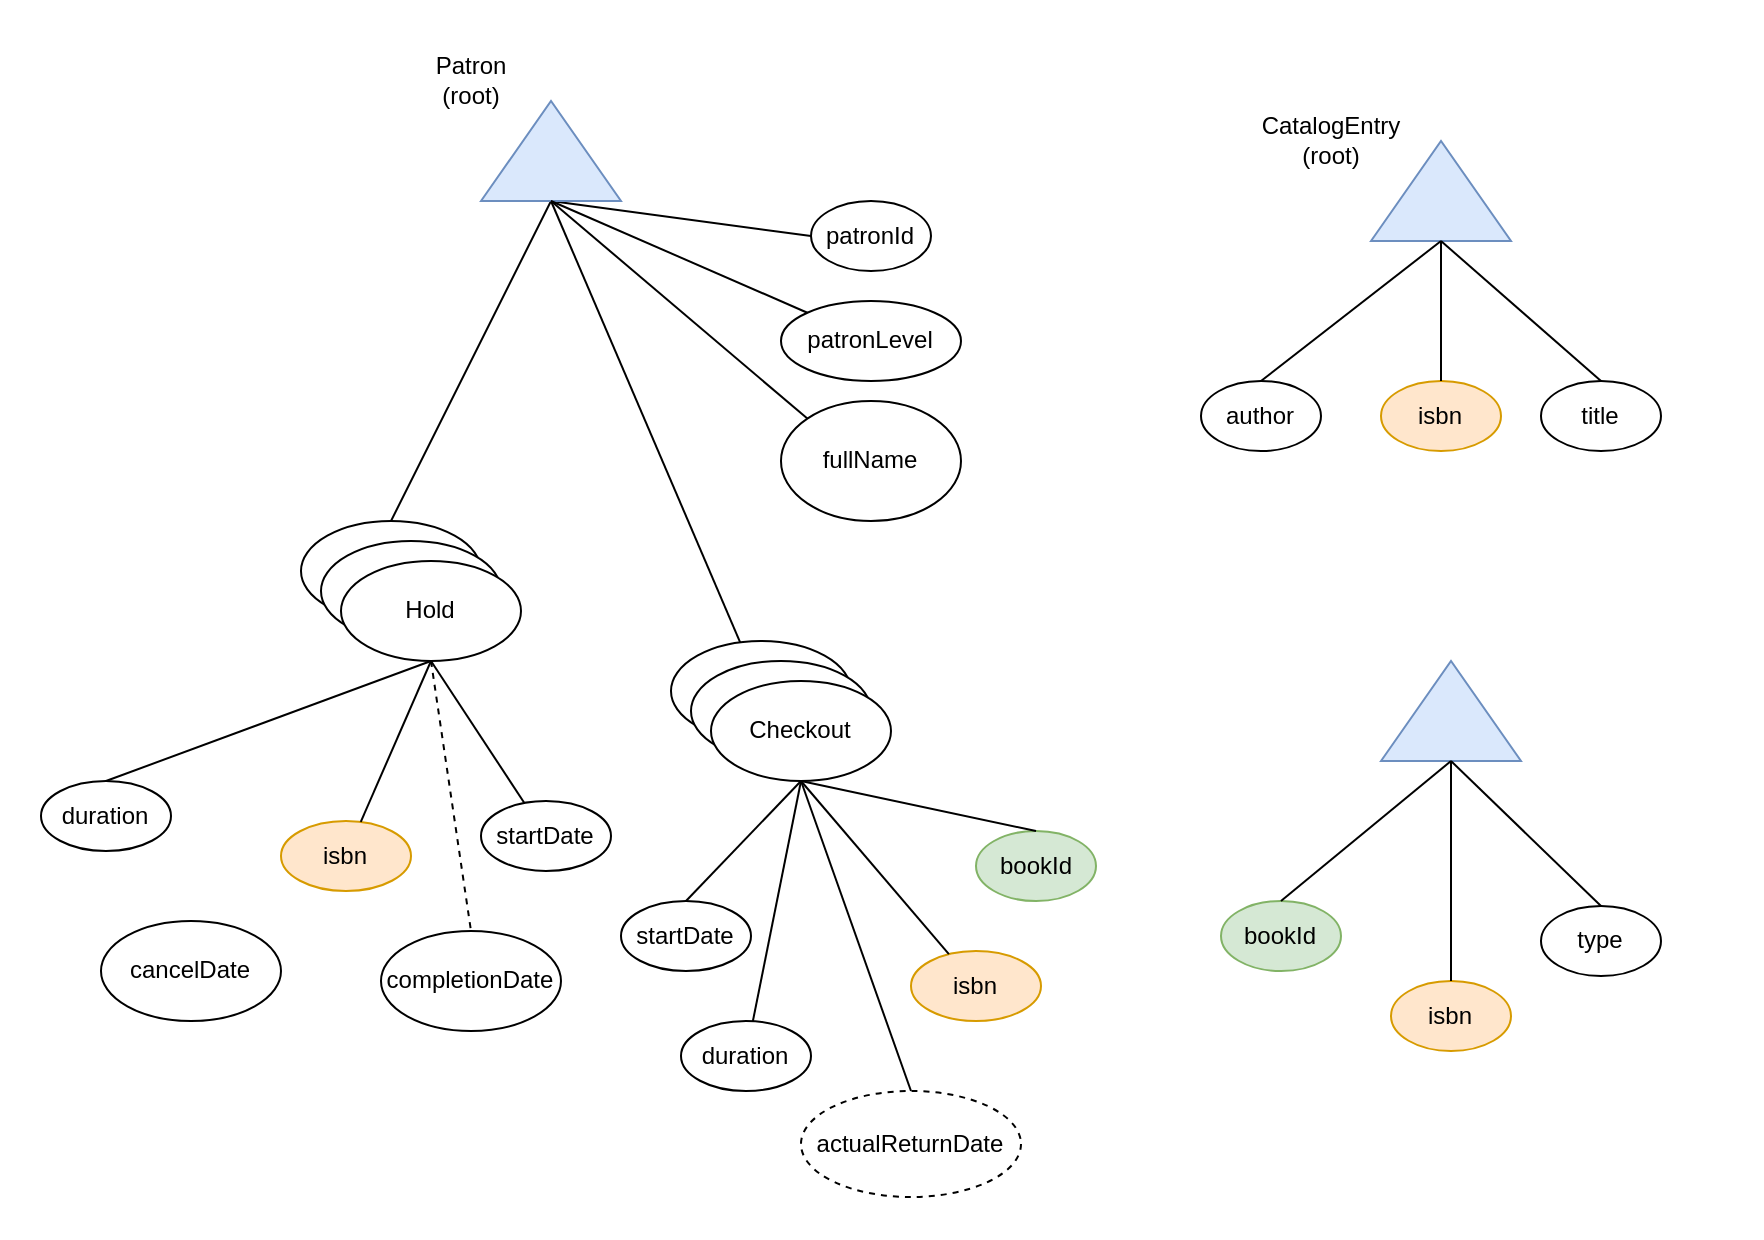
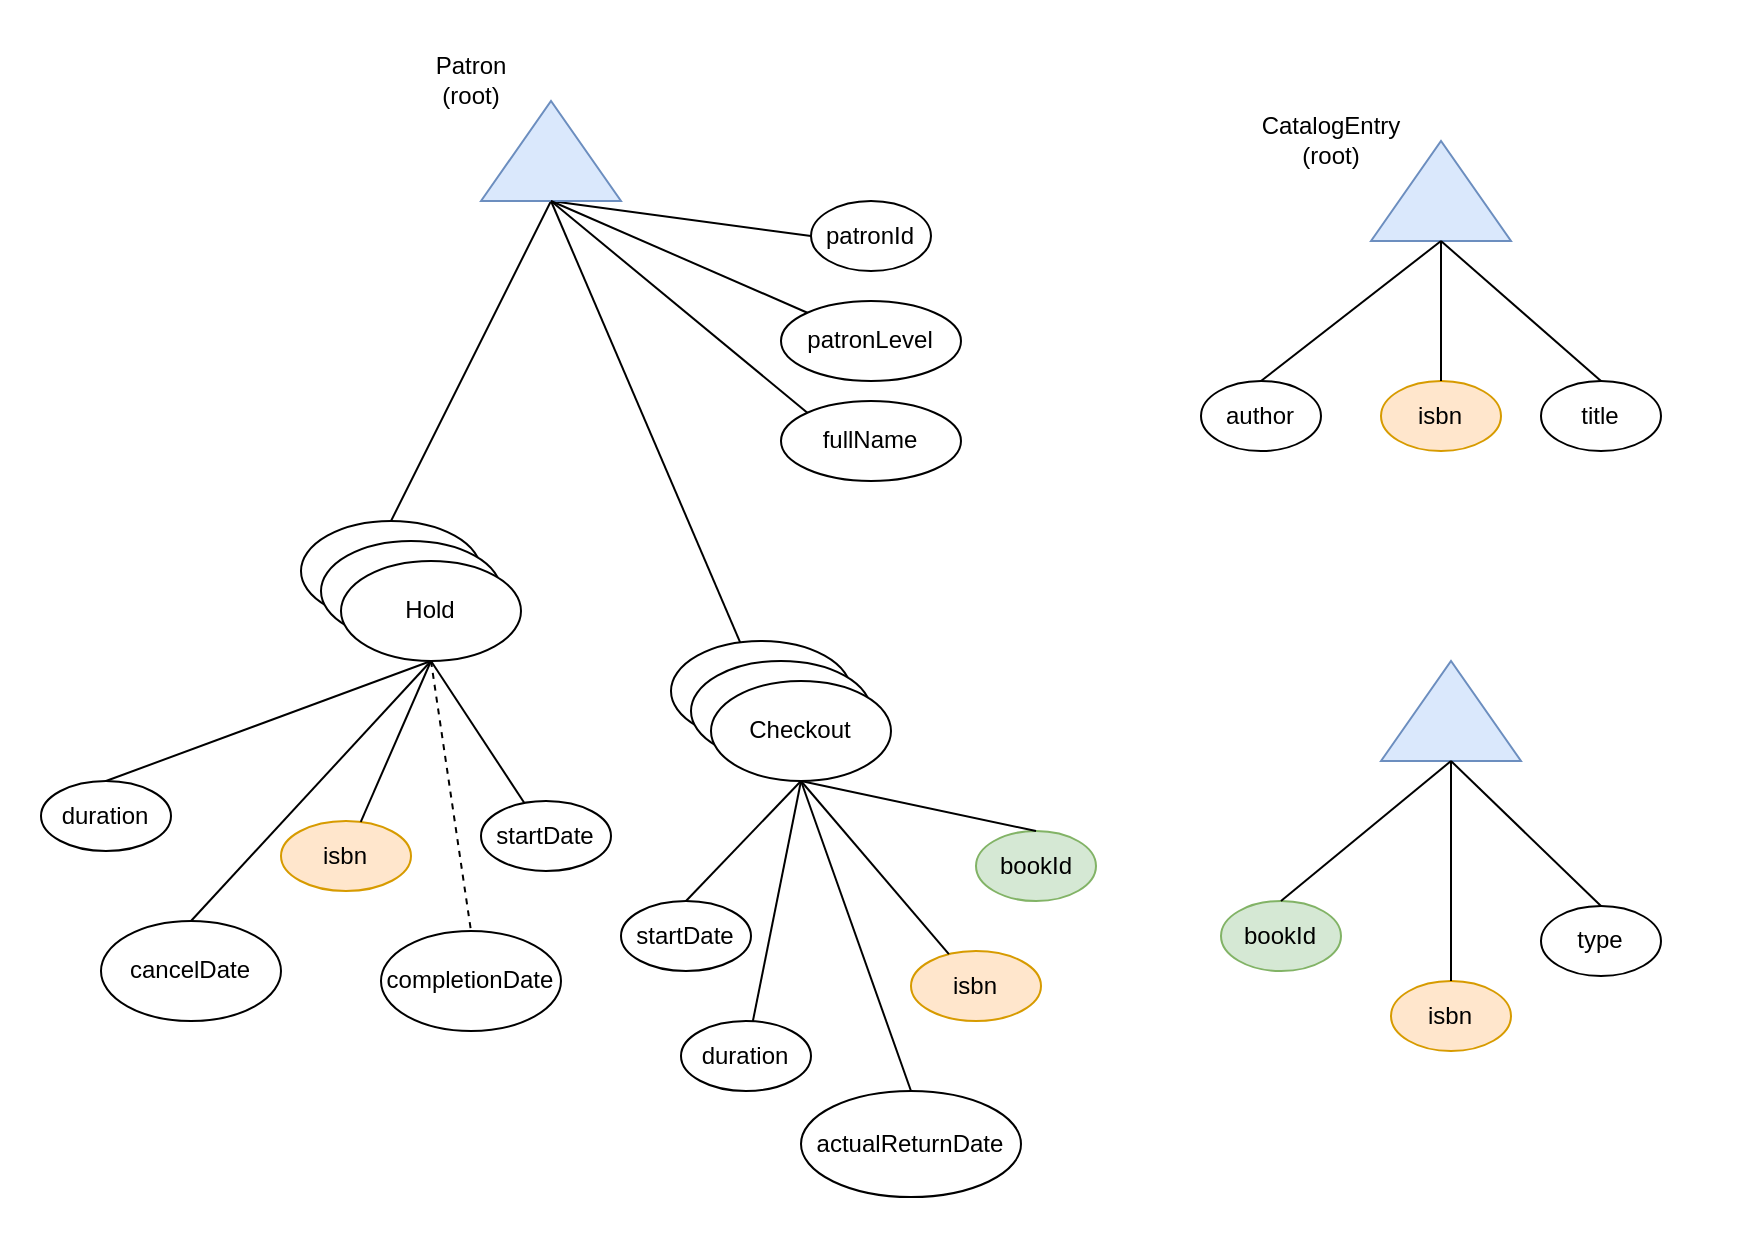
  <mxCell id="0" />
  <mxCell id="1" parent="0" />
  <mxCell id="2" value="" style="group" parent="1" vertex="1" connectable="0"><mxGeometry x="610" y="310" width="250" height="177.5" as="geometry" /></mxCell>
  <mxCell id="3" value="" style="group" parent="2" vertex="1" connectable="0"><mxGeometry x="30" width="120" height="70" as="geometry" /></mxCell>
  <mxCell id="4" value="" style="triangle;whiteSpace=wrap;html=1;rotation=-90;fillColor=#dae8fc;strokeColor=#6c8ebf;" parent="3" vertex="1"><mxGeometry x="60" y="10" width="50" height="70" as="geometry" /></mxCell>
  <mxCell id="5" value="bookId" style="ellipse;whiteSpace=wrap;html=1;fillColor=#d5e8d4;strokeColor=#82b366;" parent="2" vertex="1"><mxGeometry y="140" width="60" height="35" as="geometry" /></mxCell>
  <mxCell id="6" value="type" style="ellipse;whiteSpace=wrap;html=1;" parent="2" vertex="1"><mxGeometry x="160" y="142.5" width="60" height="35" as="geometry" /></mxCell>
  <mxCell id="7" style="rounded=0;orthogonalLoop=1;jettySize=auto;html=1;exitX=0;exitY=0.5;exitDx=0;exitDy=0;entryX=0.5;entryY=0;entryDx=0;entryDy=0;endArrow=none;endFill=0;" parent="2" source="4" target="5" edge="1"><mxGeometry relative="1" as="geometry" /></mxCell>
  <mxCell id="8" style="rounded=0;orthogonalLoop=1;jettySize=auto;html=1;exitX=0;exitY=0.5;exitDx=0;exitDy=0;entryX=0.5;entryY=0;entryDx=0;entryDy=0;endArrow=none;endFill=0;" parent="2" source="4" target="6" edge="1"><mxGeometry relative="1" as="geometry" /></mxCell>
  <mxCell id="9" value="" style="group" parent="1" vertex="1" connectable="0"><mxGeometry x="80" y="20" width="407.5" height="445" as="geometry" /></mxCell>
  <mxCell id="10" value="" style="group;" parent="9" vertex="1" connectable="0"><mxGeometry x="70" y="240" width="110" height="70" as="geometry" /></mxCell>
  <mxCell id="11" value="" style="ellipse;whiteSpace=wrap;html=1;" parent="10" vertex="1"><mxGeometry width="90" height="50" as="geometry" /></mxCell>
  <mxCell id="12" value="" style="ellipse;whiteSpace=wrap;html=1;" parent="10" vertex="1"><mxGeometry x="10" y="10" width="90" height="50" as="geometry" /></mxCell>
  <mxCell id="13" value="Hold" style="ellipse;whiteSpace=wrap;html=1;" parent="10" vertex="1"><mxGeometry x="20" y="20" width="90" height="50" as="geometry" /></mxCell>
  <mxCell id="14" value="" style="group;" parent="9" vertex="1" connectable="0"><mxGeometry x="255" y="300" width="110" height="70" as="geometry" /></mxCell>
  <mxCell id="15" value="" style="ellipse;whiteSpace=wrap;html=1;" parent="14" vertex="1"><mxGeometry width="90" height="50" as="geometry" /></mxCell>
  <mxCell id="16" value="" style="ellipse;whiteSpace=wrap;html=1;" parent="14" vertex="1"><mxGeometry x="10" y="10" width="90" height="50" as="geometry" /></mxCell>
  <mxCell id="17" value="Checkout" style="ellipse;whiteSpace=wrap;html=1;" parent="14" vertex="1"><mxGeometry x="20" y="20" width="90" height="50" as="geometry" /></mxCell>
  <mxCell id="18" value="patronId" style="ellipse;whiteSpace=wrap;html=1;" parent="9" vertex="1"><mxGeometry x="325" y="80" width="60" height="35" as="geometry" /></mxCell>
  <mxCell id="19" value="isbn" style="ellipse;whiteSpace=wrap;html=1;fillColor=#ffe6cc;strokeColor=#d79b00;" parent="9" vertex="1"><mxGeometry x="60" y="390" width="65" height="35" as="geometry" /></mxCell>
  <mxCell id="20" value="" style="rounded=0;orthogonalLoop=1;jettySize=auto;html=1;endArrow=none;endFill=0;exitX=0.5;exitY=1;exitDx=0;exitDy=0;" parent="9" source="13" target="19" edge="1"><mxGeometry relative="1" as="geometry" /></mxCell>
  <mxCell id="21" style="rounded=0;orthogonalLoop=1;jettySize=auto;html=1;exitX=0;exitY=0.5;exitDx=0;exitDy=0;entryX=0.5;entryY=0;entryDx=0;entryDy=0;endArrow=none;endFill=0;" parent="9" source="29" target="11" edge="1"><mxGeometry relative="1" as="geometry" /></mxCell>
  <mxCell id="22" style="rounded=0;orthogonalLoop=1;jettySize=auto;html=1;exitX=0;exitY=0.5;exitDx=0;exitDy=0;endArrow=none;endFill=0;" parent="9" source="29" target="15" edge="1"><mxGeometry relative="1" as="geometry" /></mxCell>
  <mxCell id="23" style="rounded=0;orthogonalLoop=1;jettySize=auto;html=1;exitX=0;exitY=0.5;exitDx=0;exitDy=0;entryX=0;entryY=0.5;entryDx=0;entryDy=0;endArrow=none;endFill=0;" parent="9" source="29" target="18" edge="1"><mxGeometry relative="1" as="geometry" /></mxCell>
  <mxCell id="24" value="patronLevel" style="ellipse;whiteSpace=wrap;html=1;" parent="9" vertex="1"><mxGeometry x="310" y="130" width="90" height="40" as="geometry" /></mxCell>
- <mxCell id="25" value="fullName" style="ellipse;whiteSpace=wrap;html=1;" parent="9" vertex="1"><mxGeometry x="310" y="180" width="90" height="60" as="geometry" /></mxCell>
+ <mxCell id="25" value="fullName" style="ellipse;whiteSpace=wrap;html=1;" parent="9" vertex="1"><mxGeometry x="310" y="180" width="90" height="40" as="geometry" /></mxCell>
  <mxCell id="26" value="startDate" style="ellipse;whiteSpace=wrap;html=1;" parent="9" vertex="1"><mxGeometry x="160" y="380" width="65" height="35" as="geometry" /></mxCell>
  <mxCell id="27" style="rounded=0;orthogonalLoop=1;jettySize=auto;html=1;exitX=0.5;exitY=1;exitDx=0;exitDy=0;endArrow=none;endFill=0;" parent="9" source="13" target="26" edge="1"><mxGeometry relative="1" as="geometry" /></mxCell>
  <mxCell id="28" value="" style="group" parent="9" vertex="1" connectable="0"><mxGeometry x="125" width="105" height="80" as="geometry" /></mxCell>
  <mxCell id="29" value="" style="triangle;whiteSpace=wrap;html=1;rotation=-90;fillColor=#dae8fc;strokeColor=#6c8ebf;" parent="28" vertex="1"><mxGeometry x="45" y="20" width="50" height="70" as="geometry" /></mxCell>
  <mxCell id="30" value="Patron&lt;br&gt;(root)" style="text;html=1;align=center;verticalAlign=middle;resizable=0;points=[];autosize=1;strokeColor=none;fillColor=none;" parent="28" vertex="1"><mxGeometry width="60" height="40" as="geometry" /></mxCell>
  <mxCell id="31" style="rounded=0;orthogonalLoop=1;jettySize=auto;html=1;exitX=0;exitY=0.5;exitDx=0;exitDy=0;entryX=0;entryY=0;entryDx=0;entryDy=0;endArrow=none;endFill=0;" parent="9" source="29" target="24" edge="1"><mxGeometry relative="1" as="geometry" /></mxCell>
  <mxCell id="32" style="rounded=0;orthogonalLoop=1;jettySize=auto;html=1;exitX=0;exitY=0.5;exitDx=0;exitDy=0;entryX=0;entryY=0;entryDx=0;entryDy=0;endArrow=none;endFill=0;" parent="9" source="29" target="25" edge="1"><mxGeometry relative="1" as="geometry" /></mxCell>
  <mxCell id="33" value="completionDate" style="ellipse;whiteSpace=wrap;html=1;" parent="1" vertex="1"><mxGeometry x="190" y="465" width="90" height="50" as="geometry" /></mxCell>
  <mxCell id="34" value="cancelDate" style="ellipse;whiteSpace=wrap;html=1;" parent="1" vertex="1"><mxGeometry x="50" y="460" width="90" height="50" as="geometry" /></mxCell>
  <mxCell id="35" value="duration" style="ellipse;whiteSpace=wrap;html=1;" parent="1" vertex="1"><mxGeometry x="20" y="390" width="65" height="35" as="geometry" /></mxCell>
  <mxCell id="36" style="rounded=0;orthogonalLoop=1;jettySize=auto;html=1;exitX=0.5;exitY=1;exitDx=0;exitDy=0;entryX=0.5;entryY=0;entryDx=0;entryDy=0;endArrow=none;endFill=0;" parent="1" source="13" target="35" edge="1"><mxGeometry relative="1" as="geometry" /></mxCell>
  <mxCell id="37" style="rounded=0;orthogonalLoop=1;jettySize=auto;html=1;exitX=0.5;exitY=1;exitDx=0;exitDy=0;entryX=0.5;entryY=0;entryDx=0;entryDy=0;endArrow=none;endFill=0;dashed=1;" parent="1" source="13" target="33" edge="1"><mxGeometry relative="1" as="geometry" /></mxCell>
+ <mxCell id="38" style="rounded=0;orthogonalLoop=1;jettySize=auto;html=1;exitX=0.5;exitY=1;exitDx=0;exitDy=0;entryX=0.5;entryY=0;entryDx=0;entryDy=0;endArrow=none;endFill=0;" parent="1" source="13" target="34" edge="1"><mxGeometry relative="1" as="geometry" /></mxCell>
  <mxCell id="39" value="" style="group" parent="1" vertex="1" connectable="0"><mxGeometry x="635" y="50" width="195" height="175" as="geometry" /></mxCell>
  <mxCell id="40" value="" style="group" parent="39" vertex="1" connectable="0"><mxGeometry width="120" height="175" as="geometry" /></mxCell>
  <mxCell id="41" value="" style="group" parent="40" vertex="1" connectable="0"><mxGeometry width="120" height="70" as="geometry" /></mxCell>
  <mxCell id="42" value="" style="triangle;whiteSpace=wrap;html=1;rotation=-90;fillColor=#dae8fc;strokeColor=#6c8ebf;" parent="41" vertex="1"><mxGeometry x="60" y="10" width="50" height="70" as="geometry" /></mxCell>
  <mxCell id="43" value="CatalogEntry&lt;br&gt;(root)" style="text;html=1;align=center;verticalAlign=middle;resizable=0;points=[];autosize=1;strokeColor=none;fillColor=none;" parent="41" vertex="1"><mxGeometry x="-15" width="90" height="40" as="geometry" /></mxCell>
  <mxCell id="44" value="author" style="ellipse;whiteSpace=wrap;html=1;" parent="40" vertex="1"><mxGeometry x="-35" y="140" width="60" height="35" as="geometry" /></mxCell>
  <mxCell id="45" style="edgeStyle=none;shape=connector;rounded=0;orthogonalLoop=1;jettySize=auto;html=1;exitX=0;exitY=0.5;exitDx=0;exitDy=0;entryX=0.5;entryY=0;entryDx=0;entryDy=0;labelBackgroundColor=default;strokeColor=default;fontFamily=Helvetica;fontSize=11;fontColor=default;endArrow=none;endFill=0;" parent="40" source="42" target="44" edge="1"><mxGeometry relative="1" as="geometry" /></mxCell>
  <mxCell id="46" value="isbn" style="ellipse;whiteSpace=wrap;html=1;fillColor=#ffe6cc;strokeColor=#d79b00;" parent="40" vertex="1"><mxGeometry x="55" y="140" width="60" height="35" as="geometry" /></mxCell>
  <mxCell id="47" style="rounded=0;orthogonalLoop=1;jettySize=auto;html=1;exitX=0;exitY=0.5;exitDx=0;exitDy=0;entryX=0.5;entryY=0;entryDx=0;entryDy=0;endArrow=none;endFill=0;" parent="40" source="42" target="46" edge="1"><mxGeometry relative="1" as="geometry" /></mxCell>
  <mxCell id="48" value="title" style="ellipse;whiteSpace=wrap;html=1;" parent="39" vertex="1"><mxGeometry x="135" y="140" width="60" height="35" as="geometry" /></mxCell>
  <mxCell id="49" style="edgeStyle=none;shape=connector;rounded=0;orthogonalLoop=1;jettySize=auto;html=1;exitX=0;exitY=0.5;exitDx=0;exitDy=0;entryX=0.5;entryY=0;entryDx=0;entryDy=0;labelBackgroundColor=default;strokeColor=default;fontFamily=Helvetica;fontSize=11;fontColor=default;endArrow=none;endFill=0;" parent="39" source="42" target="48" edge="1"><mxGeometry relative="1" as="geometry" /></mxCell>
  <mxCell id="50" value="isbn" style="ellipse;whiteSpace=wrap;html=1;fillColor=#ffe6cc;strokeColor=#d79b00;" vertex="1" parent="1"><mxGeometry x="455" y="475" width="65" height="35" as="geometry" /></mxCell>
  <mxCell id="51" value="isbn" style="ellipse;whiteSpace=wrap;html=1;fillColor=#ffe6cc;strokeColor=#d79b00;" parent="1" vertex="1"><mxGeometry x="695" y="490" width="60" height="35" as="geometry" /></mxCell>
  <mxCell id="52" style="rounded=0;orthogonalLoop=1;jettySize=auto;html=1;exitX=0;exitY=0.5;exitDx=0;exitDy=0;entryX=0.5;entryY=0;entryDx=0;entryDy=0;endArrow=none;endFill=0;" parent="1" source="4" target="51" edge="1"><mxGeometry relative="1" as="geometry" /></mxCell>
  <mxCell id="53" value="bookId" style="ellipse;whiteSpace=wrap;html=1;fillColor=#d5e8d4;strokeColor=#82b366;" parent="1" vertex="1"><mxGeometry x="487.5" y="415" width="60" height="35" as="geometry" /></mxCell>
  <mxCell id="54" style="rounded=0;orthogonalLoop=1;jettySize=auto;html=1;exitX=0.5;exitY=1;exitDx=0;exitDy=0;entryX=0.5;entryY=0;entryDx=0;entryDy=0;endArrow=none;endFill=0;" parent="1" source="17" target="53" edge="1"><mxGeometry relative="1" as="geometry" /></mxCell>
  <mxCell id="55" value="startDate" style="ellipse;whiteSpace=wrap;html=1;" parent="1" vertex="1"><mxGeometry x="310" y="450" width="65" height="35" as="geometry" /></mxCell>
  <mxCell id="56" style="rounded=0;orthogonalLoop=1;jettySize=auto;html=1;exitX=0.5;exitY=1;exitDx=0;exitDy=0;entryX=0.5;entryY=0;entryDx=0;entryDy=0;endArrow=none;endFill=0;" parent="1" source="17" target="55" edge="1"><mxGeometry relative="1" as="geometry" /></mxCell>
  <mxCell id="57" style="rounded=0;orthogonalLoop=1;jettySize=auto;html=1;exitX=0.5;exitY=1;exitDx=0;exitDy=0;endArrow=none;endFill=0;" edge="1" parent="1" source="17" target="50"><mxGeometry relative="1" as="geometry" /></mxCell>
  <mxCell id="58" value="duration" style="ellipse;whiteSpace=wrap;html=1;" vertex="1" parent="1"><mxGeometry x="340" y="510" width="65" height="35" as="geometry" /></mxCell>
- <mxCell id="59" value="actualReturnDate" style="ellipse;whiteSpace=wrap;html=1;dashed=1;" vertex="1" parent="1"><mxGeometry x="400" y="545" width="110" height="53" as="geometry" /></mxCell>
+ <mxCell id="59" value="actualReturnDate" style="ellipse;whiteSpace=wrap;html=1;" vertex="1" parent="1"><mxGeometry x="400" y="545" width="110" height="53" as="geometry" /></mxCell>
  <mxCell id="60" style="rounded=0;orthogonalLoop=1;jettySize=auto;html=1;exitX=0.5;exitY=1;exitDx=0;exitDy=0;endArrow=none;endFill=0;" edge="1" parent="1" source="17" target="58"><mxGeometry relative="1" as="geometry" /></mxCell>
  <mxCell id="61" style="edgeStyle=none;shape=connector;rounded=0;orthogonalLoop=1;jettySize=auto;html=1;exitX=0.5;exitY=1;exitDx=0;exitDy=0;entryX=0.5;entryY=0;entryDx=0;entryDy=0;labelBackgroundColor=default;strokeColor=default;fontFamily=Helvetica;fontSize=11;fontColor=default;endArrow=none;endFill=0;" edge="1" parent="1" source="17" target="59"><mxGeometry relative="1" as="geometry" /></mxCell>
